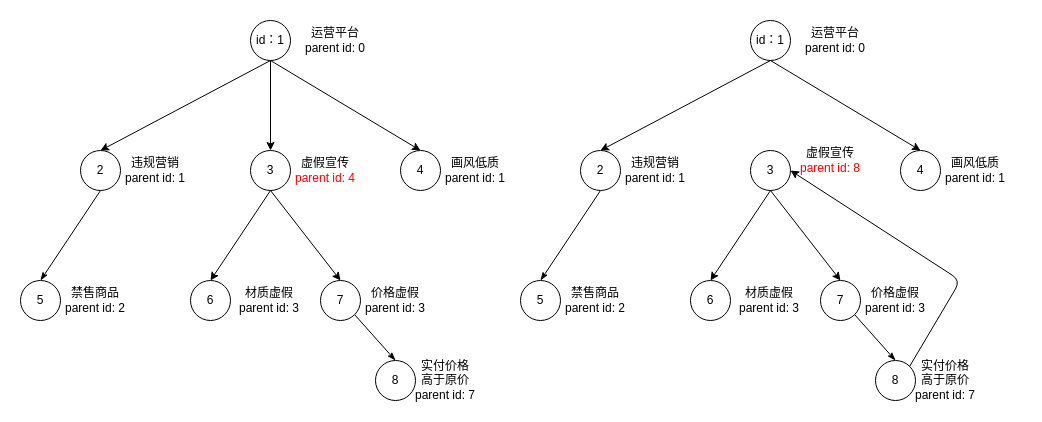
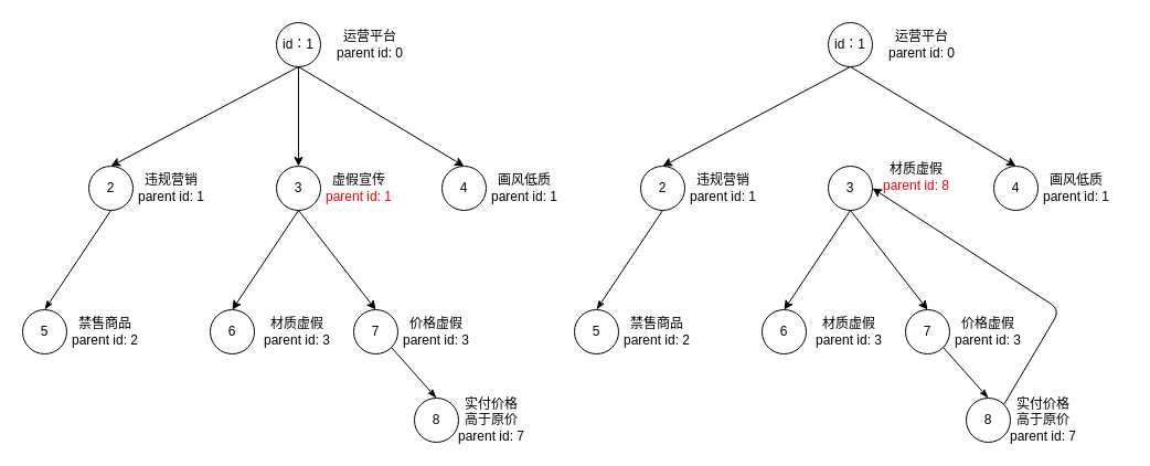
  <mxCell id="0" />
  <mxCell id="1" parent="0" />
  <mxCell id="2" style="edgeStyle=orthogonalEdgeStyle;rounded=0;orthogonalLoop=1;jettySize=auto;html=1;exitX=0.5;exitY=1;exitDx=0;exitDy=0;entryX=0.5;entryY=0;entryDx=0;entryDy=0;" edge="1" parent="1" source="3" target="6"><mxGeometry relative="1" as="geometry" /></mxCell>
  <mxCell id="3" value="" style="ellipse;whiteSpace=wrap;html=1;aspect=fixed;" vertex="1" parent="1"><mxGeometry x="250" y="20" width="40" height="40" as="geometry" /></mxCell>
  <mxCell id="4" style="rounded=0;orthogonalLoop=1;jettySize=auto;html=1;exitX=0.5;exitY=1;exitDx=0;exitDy=0;entryX=0.5;entryY=0;entryDx=0;entryDy=0;startArrow=none;startFill=0;endArrow=classicThin;endFill=1;" edge="1" parent="1" source="5" target="8"><mxGeometry relative="1" as="geometry" /></mxCell>
  <mxCell id="5" value="" style="ellipse;whiteSpace=wrap;html=1;aspect=fixed;" vertex="1" parent="1"><mxGeometry x="80" y="150" width="40" height="40" as="geometry" /></mxCell>
  <mxCell id="6" value="" style="ellipse;whiteSpace=wrap;html=1;aspect=fixed;" vertex="1" parent="1"><mxGeometry x="250" y="150" width="40" height="40" as="geometry" /></mxCell>
  <mxCell id="7" value="" style="ellipse;whiteSpace=wrap;html=1;aspect=fixed;" vertex="1" parent="1"><mxGeometry x="400" y="150" width="40" height="40" as="geometry" /></mxCell>
  <mxCell id="8" value="" style="ellipse;whiteSpace=wrap;html=1;aspect=fixed;" vertex="1" parent="1"><mxGeometry x="20" y="280" width="40" height="40" as="geometry" /></mxCell>
  <mxCell id="9" value="" style="ellipse;whiteSpace=wrap;html=1;aspect=fixed;" vertex="1" parent="1"><mxGeometry x="190" y="280" width="40" height="40" as="geometry" /></mxCell>
  <mxCell id="10" style="rounded=0;orthogonalLoop=1;jettySize=auto;html=1;exitX=1;exitY=1;exitDx=0;exitDy=0;entryX=0.5;entryY=0;entryDx=0;entryDy=0;startArrow=none;startFill=0;endArrow=classicThin;endFill=1;" edge="1" parent="1" source="11" target="30"><mxGeometry relative="1" as="geometry" /></mxCell>
  <mxCell id="11" value="" style="ellipse;whiteSpace=wrap;html=1;aspect=fixed;" vertex="1" parent="1"><mxGeometry x="320" y="280" width="40" height="40" as="geometry" /></mxCell>
  <mxCell id="12" value="" style="endArrow=none;html=1;entryX=0.5;entryY=1;entryDx=0;entryDy=0;exitX=0.5;exitY=0;exitDx=0;exitDy=0;startArrow=classic;startFill=1;" edge="1" parent="1" source="5" target="3"><mxGeometry width="50" height="50" relative="1" as="geometry"><mxPoint x="520" y="350" as="sourcePoint" /><mxPoint x="570" y="300" as="targetPoint" /></mxGeometry></mxCell>
  <mxCell id="13" value="" style="endArrow=classic;html=1;entryX=0.5;entryY=0;entryDx=0;entryDy=0;" edge="1" parent="1" target="7"><mxGeometry width="50" height="50" relative="1" as="geometry"><mxPoint x="270" y="60" as="sourcePoint" /><mxPoint x="570" y="300" as="targetPoint" /></mxGeometry></mxCell>
  <mxCell id="14" value="" style="endArrow=classic;html=1;exitX=0.5;exitY=1;exitDx=0;exitDy=0;entryX=0.5;entryY=0;entryDx=0;entryDy=0;" edge="1" parent="1" source="6" target="9"><mxGeometry width="50" height="50" relative="1" as="geometry"><mxPoint x="520" y="350" as="sourcePoint" /><mxPoint x="570" y="300" as="targetPoint" /></mxGeometry></mxCell>
  <mxCell id="15" value="" style="endArrow=classic;html=1;exitX=0.5;exitY=1;exitDx=0;exitDy=0;entryX=0.5;entryY=0;entryDx=0;entryDy=0;" edge="1" parent="1" source="6" target="11"><mxGeometry width="50" height="50" relative="1" as="geometry"><mxPoint x="520" y="350" as="sourcePoint" /><mxPoint x="570" y="300" as="targetPoint" /></mxGeometry></mxCell>
  <mxCell id="16" value="id：1" style="text;html=1;strokeColor=none;fillColor=none;align=center;verticalAlign=middle;whiteSpace=wrap;rounded=0;" vertex="1" parent="1"><mxGeometry x="250" y="30" width="40" height="20" as="geometry" /></mxCell>
  <mxCell id="17" value="2" style="text;html=1;strokeColor=none;fillColor=none;align=center;verticalAlign=middle;whiteSpace=wrap;rounded=0;" vertex="1" parent="1"><mxGeometry x="80" y="160" width="40" height="20" as="geometry" /></mxCell>
  <mxCell id="18" value="3" style="text;html=1;strokeColor=none;fillColor=none;align=center;verticalAlign=middle;whiteSpace=wrap;rounded=0;" vertex="1" parent="1"><mxGeometry x="250" y="160" width="40" height="20" as="geometry" /></mxCell>
  <mxCell id="19" value="4" style="text;html=1;strokeColor=none;fillColor=none;align=center;verticalAlign=middle;whiteSpace=wrap;rounded=0;" vertex="1" parent="1"><mxGeometry x="400" y="160" width="40" height="20" as="geometry" /></mxCell>
  <mxCell id="20" value="5" style="text;html=1;strokeColor=none;fillColor=none;align=center;verticalAlign=middle;whiteSpace=wrap;rounded=0;" vertex="1" parent="1"><mxGeometry x="20" y="290" width="40" height="20" as="geometry" /></mxCell>
  <mxCell id="21" value="6" style="text;html=1;strokeColor=none;fillColor=none;align=center;verticalAlign=middle;whiteSpace=wrap;rounded=0;" vertex="1" parent="1"><mxGeometry x="190" y="290" width="40" height="20" as="geometry" /></mxCell>
  <mxCell id="22" value="7" style="text;html=1;strokeColor=none;fillColor=none;align=center;verticalAlign=middle;whiteSpace=wrap;rounded=0;" vertex="1" parent="1"><mxGeometry x="320" y="290" width="40" height="20" as="geometry" /></mxCell>
  <mxCell id="23" value="运营平台&lt;br&gt;parent id: 0" style="text;html=1;strokeColor=none;fillColor=none;align=center;verticalAlign=middle;whiteSpace=wrap;rounded=0;" vertex="1" parent="1"><mxGeometry x="290" y="30" width="90" height="20" as="geometry" /></mxCell>
  <mxCell id="24" value="违规营销&lt;br&gt;parent id: 1" style="text;html=1;strokeColor=none;fillColor=none;align=center;verticalAlign=middle;whiteSpace=wrap;rounded=0;" vertex="1" parent="1"><mxGeometry x="110" y="160" width="90" height="20" as="geometry" /></mxCell>
- <mxCell id="25" value="虚假宣传&lt;br&gt;&lt;font color=&quot;#ff0000&quot;&gt;parent id: 4&lt;/font&gt;" style="text;html=1;strokeColor=none;fillColor=none;align=center;verticalAlign=middle;whiteSpace=wrap;rounded=0;" vertex="1" parent="1"><mxGeometry x="280" y="160" width="90" height="20" as="geometry" /></mxCell>
+ <mxCell id="25" value="虚假宣传&lt;br&gt;&lt;font color=&quot;#ff0000&quot;&gt;parent id: 1&lt;/font&gt;" style="text;html=1;strokeColor=none;fillColor=none;align=center;verticalAlign=middle;whiteSpace=wrap;rounded=0;" vertex="1" parent="1"><mxGeometry x="280" y="160" width="90" height="20" as="geometry" /></mxCell>
  <mxCell id="26" value="画风低质&lt;br&gt;parent id: 1" style="text;html=1;strokeColor=none;fillColor=none;align=center;verticalAlign=middle;whiteSpace=wrap;rounded=0;" vertex="1" parent="1"><mxGeometry x="430" y="160" width="90" height="20" as="geometry" /></mxCell>
  <mxCell id="27" value="禁售商品&lt;br&gt;parent id: 2" style="text;html=1;strokeColor=none;fillColor=none;align=center;verticalAlign=middle;whiteSpace=wrap;rounded=0;" vertex="1" parent="1"><mxGeometry x="50" y="290" width="90" height="20" as="geometry" /></mxCell>
  <mxCell id="28" value="材质虚假&lt;br&gt;parent id: 3" style="text;html=1;strokeColor=none;fillColor=none;align=center;verticalAlign=middle;whiteSpace=wrap;rounded=0;" vertex="1" parent="1"><mxGeometry x="224" y="290" width="90" height="20" as="geometry" /></mxCell>
  <mxCell id="29" value="价格虚假&lt;br&gt;parent id: 3" style="text;html=1;strokeColor=none;fillColor=none;align=center;verticalAlign=middle;whiteSpace=wrap;rounded=0;" vertex="1" parent="1"><mxGeometry x="350" y="290" width="90" height="20" as="geometry" /></mxCell>
  <mxCell id="30" value="8" style="ellipse;whiteSpace=wrap;html=1;aspect=fixed;" vertex="1" parent="1"><mxGeometry x="375" y="360" width="40" height="40" as="geometry" /></mxCell>
  <mxCell id="31" value="实付价格&lt;br&gt;高于原价&lt;br&gt;parent id: 7" style="text;html=1;strokeColor=none;fillColor=none;align=center;verticalAlign=middle;whiteSpace=wrap;rounded=0;" vertex="1" parent="1"><mxGeometry x="400" y="370" width="90" height="20" as="geometry" /></mxCell>
  <mxCell id="32" value="" style="ellipse;whiteSpace=wrap;html=1;aspect=fixed;" vertex="1" parent="1"><mxGeometry x="750" y="20" width="40" height="40" as="geometry" /></mxCell>
  <mxCell id="33" style="rounded=0;orthogonalLoop=1;jettySize=auto;html=1;exitX=0.5;exitY=1;exitDx=0;exitDy=0;entryX=0.5;entryY=0;entryDx=0;entryDy=0;startArrow=none;startFill=0;endArrow=classicThin;endFill=1;" edge="1" parent="1" source="34" target="37"><mxGeometry relative="1" as="geometry" /></mxCell>
  <mxCell id="34" value="" style="ellipse;whiteSpace=wrap;html=1;aspect=fixed;" vertex="1" parent="1"><mxGeometry x="580" y="150" width="40" height="40" as="geometry" /></mxCell>
  <mxCell id="35" value="" style="ellipse;whiteSpace=wrap;html=1;aspect=fixed;" vertex="1" parent="1"><mxGeometry x="750" y="150" width="40" height="40" as="geometry" /></mxCell>
  <mxCell id="36" value="" style="ellipse;whiteSpace=wrap;html=1;aspect=fixed;" vertex="1" parent="1"><mxGeometry x="900" y="150" width="40" height="40" as="geometry" /></mxCell>
  <mxCell id="37" value="" style="ellipse;whiteSpace=wrap;html=1;aspect=fixed;" vertex="1" parent="1"><mxGeometry x="520" y="280" width="40" height="40" as="geometry" /></mxCell>
  <mxCell id="38" value="" style="ellipse;whiteSpace=wrap;html=1;aspect=fixed;" vertex="1" parent="1"><mxGeometry x="690" y="280" width="40" height="40" as="geometry" /></mxCell>
  <mxCell id="39" style="rounded=0;orthogonalLoop=1;jettySize=auto;html=1;exitX=1;exitY=1;exitDx=0;exitDy=0;entryX=0.5;entryY=0;entryDx=0;entryDy=0;startArrow=none;startFill=0;endArrow=classicThin;endFill=1;" edge="1" parent="1" source="40" target="59"><mxGeometry relative="1" as="geometry" /></mxCell>
  <mxCell id="40" value="" style="ellipse;whiteSpace=wrap;html=1;aspect=fixed;" vertex="1" parent="1"><mxGeometry x="820" y="280" width="40" height="40" as="geometry" /></mxCell>
  <mxCell id="41" value="" style="endArrow=none;html=1;entryX=0.5;entryY=1;entryDx=0;entryDy=0;exitX=0.5;exitY=0;exitDx=0;exitDy=0;startArrow=classic;startFill=1;" edge="1" parent="1" source="34" target="32"><mxGeometry width="50" height="50" relative="1" as="geometry"><mxPoint x="1020" y="350" as="sourcePoint" /><mxPoint x="1070" y="300" as="targetPoint" /></mxGeometry></mxCell>
  <mxCell id="42" value="" style="endArrow=classic;html=1;entryX=0.5;entryY=0;entryDx=0;entryDy=0;" edge="1" parent="1" target="36"><mxGeometry width="50" height="50" relative="1" as="geometry"><mxPoint x="770" y="60" as="sourcePoint" /><mxPoint x="1070" y="300" as="targetPoint" /></mxGeometry></mxCell>
  <mxCell id="43" value="" style="endArrow=classic;html=1;exitX=0.5;exitY=1;exitDx=0;exitDy=0;entryX=0.5;entryY=0;entryDx=0;entryDy=0;" edge="1" parent="1" source="35" target="38"><mxGeometry width="50" height="50" relative="1" as="geometry"><mxPoint x="1020" y="350" as="sourcePoint" /><mxPoint x="1070" y="300" as="targetPoint" /></mxGeometry></mxCell>
  <mxCell id="44" value="" style="endArrow=classic;html=1;exitX=0.5;exitY=1;exitDx=0;exitDy=0;entryX=0.5;entryY=0;entryDx=0;entryDy=0;" edge="1" parent="1" source="35" target="40"><mxGeometry width="50" height="50" relative="1" as="geometry"><mxPoint x="1020" y="350" as="sourcePoint" /><mxPoint x="1070" y="300" as="targetPoint" /></mxGeometry></mxCell>
  <mxCell id="45" value="id：1" style="text;html=1;strokeColor=none;fillColor=none;align=center;verticalAlign=middle;whiteSpace=wrap;rounded=0;" vertex="1" parent="1"><mxGeometry x="750" y="30" width="40" height="20" as="geometry" /></mxCell>
  <mxCell id="46" value="2" style="text;html=1;strokeColor=none;fillColor=none;align=center;verticalAlign=middle;whiteSpace=wrap;rounded=0;" vertex="1" parent="1"><mxGeometry x="580" y="160" width="40" height="20" as="geometry" /></mxCell>
  <mxCell id="47" value="3" style="text;html=1;strokeColor=none;fillColor=none;align=center;verticalAlign=middle;whiteSpace=wrap;rounded=0;" vertex="1" parent="1"><mxGeometry x="750" y="160" width="40" height="20" as="geometry" /></mxCell>
  <mxCell id="48" value="4" style="text;html=1;strokeColor=none;fillColor=none;align=center;verticalAlign=middle;whiteSpace=wrap;rounded=0;" vertex="1" parent="1"><mxGeometry x="900" y="160" width="40" height="20" as="geometry" /></mxCell>
  <mxCell id="49" value="5" style="text;html=1;strokeColor=none;fillColor=none;align=center;verticalAlign=middle;whiteSpace=wrap;rounded=0;" vertex="1" parent="1"><mxGeometry x="520" y="290" width="40" height="20" as="geometry" /></mxCell>
  <mxCell id="50" value="6" style="text;html=1;strokeColor=none;fillColor=none;align=center;verticalAlign=middle;whiteSpace=wrap;rounded=0;" vertex="1" parent="1"><mxGeometry x="690" y="290" width="40" height="20" as="geometry" /></mxCell>
  <mxCell id="51" value="7" style="text;html=1;strokeColor=none;fillColor=none;align=center;verticalAlign=middle;whiteSpace=wrap;rounded=0;" vertex="1" parent="1"><mxGeometry x="820" y="290" width="40" height="20" as="geometry" /></mxCell>
  <mxCell id="52" value="运营平台&lt;br&gt;parent id: 0" style="text;html=1;strokeColor=none;fillColor=none;align=center;verticalAlign=middle;whiteSpace=wrap;rounded=0;" vertex="1" parent="1"><mxGeometry x="790" y="30" width="90" height="20" as="geometry" /></mxCell>
  <mxCell id="53" value="违规营销&lt;br&gt;parent id: 1" style="text;html=1;strokeColor=none;fillColor=none;align=center;verticalAlign=middle;whiteSpace=wrap;rounded=0;" vertex="1" parent="1"><mxGeometry x="610" y="160" width="90" height="20" as="geometry" /></mxCell>
- <mxCell id="54" value="虚假宣传&lt;br&gt;&lt;font color=&quot;#ff0000&quot;&gt;parent id: 8&lt;/font&gt;" style="text;html=1;strokeColor=none;fillColor=none;align=center;verticalAlign=middle;whiteSpace=wrap;rounded=0;" vertex="1" parent="1"><mxGeometry x="785" y="150" width="90" height="20" as="geometry" /></mxCell>
+ <mxCell id="54" value="材质虚假&lt;br&gt;&lt;font color=&quot;#ff0000&quot;&gt;parent id: 8&lt;/font&gt;" style="text;html=1;strokeColor=none;fillColor=none;align=center;verticalAlign=middle;whiteSpace=wrap;rounded=0;" vertex="1" parent="1"><mxGeometry x="785" y="150" width="90" height="20" as="geometry" /></mxCell>
  <mxCell id="55" value="画风低质&lt;br&gt;parent id: 1" style="text;html=1;strokeColor=none;fillColor=none;align=center;verticalAlign=middle;whiteSpace=wrap;rounded=0;" vertex="1" parent="1"><mxGeometry x="930" y="160" width="90" height="20" as="geometry" /></mxCell>
  <mxCell id="56" value="禁售商品&lt;br&gt;parent id: 2" style="text;html=1;strokeColor=none;fillColor=none;align=center;verticalAlign=middle;whiteSpace=wrap;rounded=0;" vertex="1" parent="1"><mxGeometry x="550" y="290" width="90" height="20" as="geometry" /></mxCell>
  <mxCell id="57" value="材质虚假&lt;br&gt;parent id: 3" style="text;html=1;strokeColor=none;fillColor=none;align=center;verticalAlign=middle;whiteSpace=wrap;rounded=0;" vertex="1" parent="1"><mxGeometry x="724" y="290" width="90" height="20" as="geometry" /></mxCell>
  <mxCell id="58" value="价格虚假&lt;br&gt;parent id: 3" style="text;html=1;strokeColor=none;fillColor=none;align=center;verticalAlign=middle;whiteSpace=wrap;rounded=0;" vertex="1" parent="1"><mxGeometry x="850" y="290" width="90" height="20" as="geometry" /></mxCell>
  <mxCell id="59" value="8" style="ellipse;whiteSpace=wrap;html=1;aspect=fixed;" vertex="1" parent="1"><mxGeometry x="875" y="360" width="40" height="40" as="geometry" /></mxCell>
  <mxCell id="60" value="实付价格&lt;br&gt;高于原价&lt;br&gt;parent id: 7" style="text;html=1;strokeColor=none;fillColor=none;align=center;verticalAlign=middle;whiteSpace=wrap;rounded=0;" vertex="1" parent="1"><mxGeometry x="900" y="370" width="90" height="20" as="geometry" /></mxCell>
  <mxCell id="61" value="" style="endArrow=classic;html=1;exitX=1;exitY=0;exitDx=0;exitDy=0;" edge="1" parent="1" source="59"><mxGeometry width="50" height="50" relative="1" as="geometry"><mxPoint x="650" y="300" as="sourcePoint" /><mxPoint x="790" y="170" as="targetPoint" /><Array as="points"><mxPoint x="960" y="280" /></Array></mxGeometry></mxCell>
